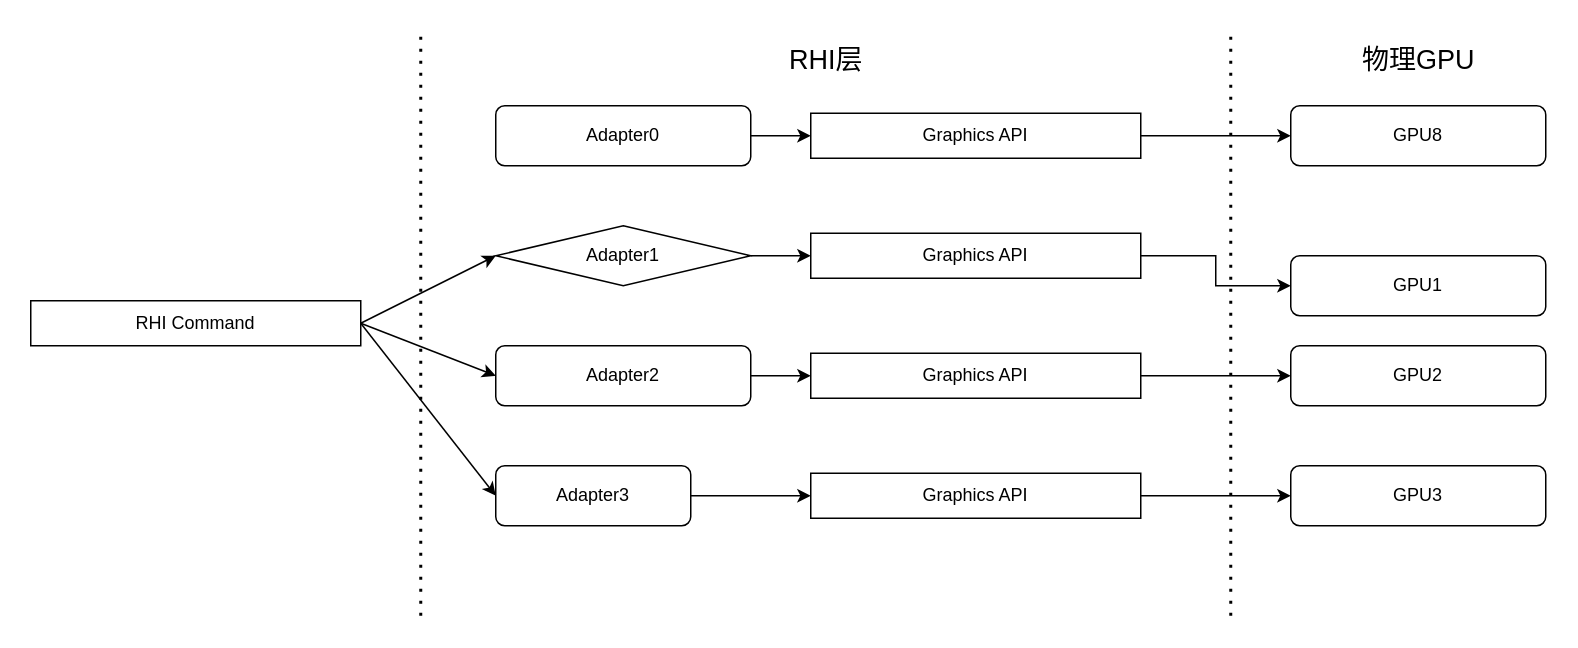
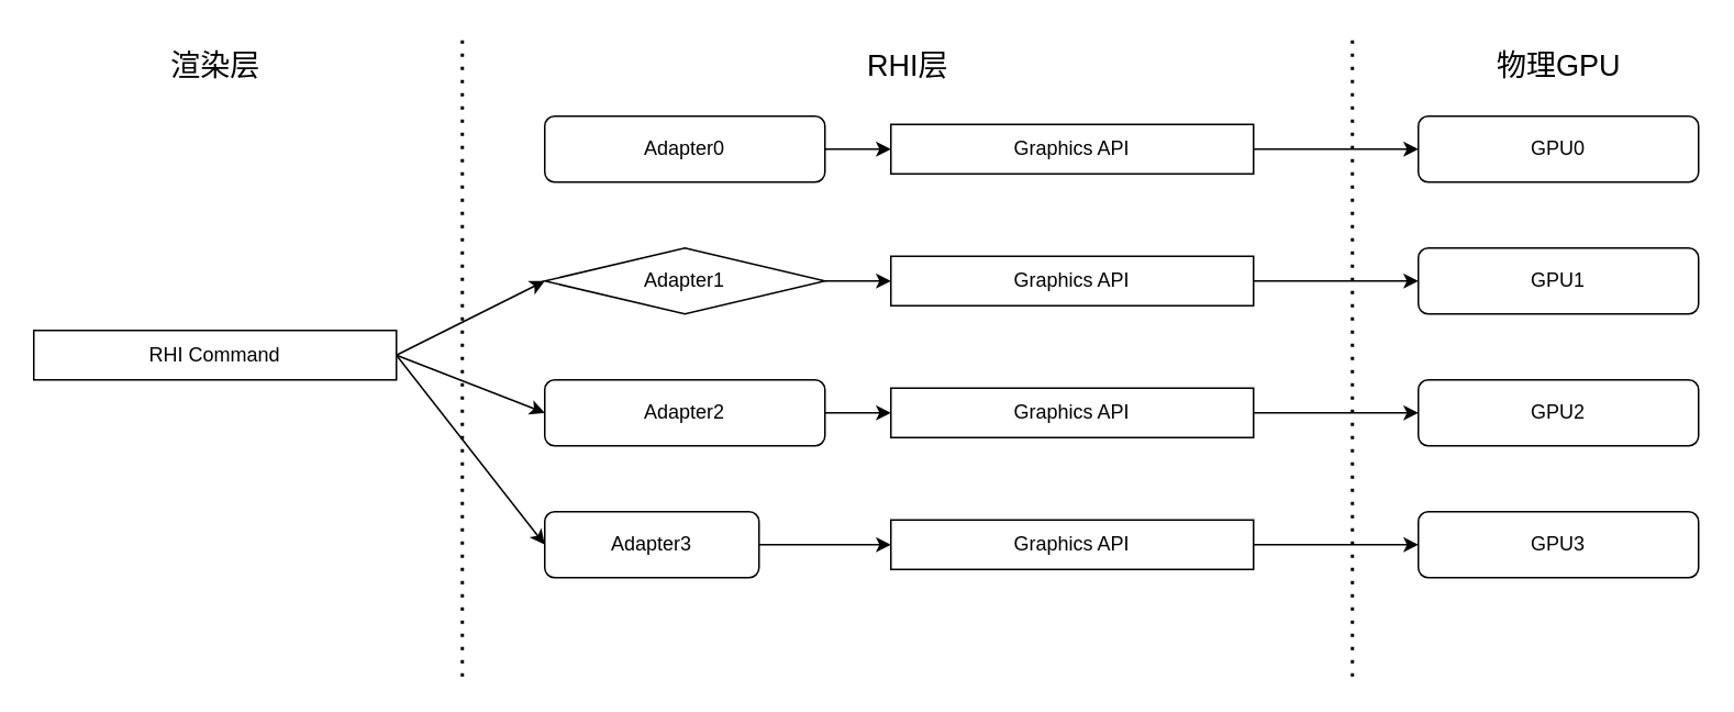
  <mxCell id="0" />
  <mxCell id="1" parent="0" />
  <mxCell id="2" value="" style="endArrow=none;dashed=1;html=1;dashPattern=1 3;strokeWidth=2;rounded=0;" edge="1" parent="1"><mxGeometry width="50" height="50" relative="1" as="geometry"><mxPoint x="280" y="410" as="sourcePoint" /><mxPoint x="280" y="20" as="targetPoint" /></mxGeometry></mxCell>
  <mxCell id="3" value="RHI Command" style="rounded=0;whiteSpace=wrap;html=1;" vertex="1" parent="1"><mxGeometry x="20" y="200" width="220" height="30" as="geometry" /></mxCell>
  <mxCell id="4" value="Adapter0" style="rounded=1;whiteSpace=wrap;html=1;" vertex="1" parent="1"><mxGeometry x="330" y="70" width="170" height="40" as="geometry" /></mxCell>
  <mxCell id="5" value="Adapter1" style="rhombus;whiteSpace=wrap;html=1;" vertex="1" parent="1"><mxGeometry x="330" y="150" width="170" height="40" as="geometry" /></mxCell>
  <mxCell id="6" value="Adapter2" style="rounded=1;whiteSpace=wrap;html=1;" vertex="1" parent="1"><mxGeometry x="330" y="230" width="170" height="40" as="geometry" /></mxCell>
  <mxCell id="7" style="edgeStyle=orthogonalEdgeStyle;rounded=0;orthogonalLoop=1;jettySize=auto;html=1;entryX=0;entryY=0.5;entryDx=0;entryDy=0;" edge="1" parent="1" source="8" target="15"><mxGeometry relative="1" as="geometry" /></mxCell>
  <mxCell id="8" value="Adapter3" style="rounded=1;whiteSpace=wrap;html=1;" vertex="1" parent="1"><mxGeometry x="330" y="310" width="130" height="40" as="geometry" /></mxCell>
  <mxCell id="9" value="Graphics API" style="rounded=0;whiteSpace=wrap;html=1;" vertex="1" parent="1"><mxGeometry x="540" y="75" width="220" height="30" as="geometry" /></mxCell>
  <mxCell id="10" style="edgeStyle=orthogonalEdgeStyle;rounded=0;orthogonalLoop=1;jettySize=auto;html=1;entryX=0;entryY=0.5;entryDx=0;entryDy=0;" edge="1" parent="1" source="11" target="17"><mxGeometry relative="1" as="geometry" /></mxCell>
  <mxCell id="11" value="Graphics API" style="rounded=0;whiteSpace=wrap;html=1;" vertex="1" parent="1"><mxGeometry x="540" y="155" width="220" height="30" as="geometry" /></mxCell>
  <mxCell id="12" style="edgeStyle=orthogonalEdgeStyle;rounded=0;orthogonalLoop=1;jettySize=auto;html=1;" edge="1" parent="1" source="13" target="18"><mxGeometry relative="1" as="geometry" /></mxCell>
  <mxCell id="13" value="Graphics API" style="rounded=0;whiteSpace=wrap;html=1;" vertex="1" parent="1"><mxGeometry x="540" y="235" width="220" height="30" as="geometry" /></mxCell>
  <mxCell id="14" style="edgeStyle=orthogonalEdgeStyle;rounded=0;orthogonalLoop=1;jettySize=auto;html=1;entryX=0;entryY=0.5;entryDx=0;entryDy=0;" edge="1" parent="1" source="15" target="19"><mxGeometry relative="1" as="geometry" /></mxCell>
  <mxCell id="15" value="Graphics API" style="rounded=0;whiteSpace=wrap;html=1;" vertex="1" parent="1"><mxGeometry x="540" y="315" width="220" height="30" as="geometry" /></mxCell>
- <mxCell id="16" value="GPU8" style="rounded=1;whiteSpace=wrap;html=1;" vertex="1" parent="1"><mxGeometry x="860" y="70" width="170" height="40" as="geometry" /></mxCell>
- <mxCell id="17" value="GPU1" style="rounded=1;whiteSpace=wrap;html=1;" vertex="1" parent="1"><mxGeometry x="860" y="170" width="170" height="40" as="geometry" /></mxCell>
+ <mxCell id="16" value="GPU0" style="rounded=1;whiteSpace=wrap;html=1;" vertex="1" parent="1"><mxGeometry x="860" y="70" width="170" height="40" as="geometry" /></mxCell>
+ <mxCell id="17" value="GPU1" style="rounded=1;whiteSpace=wrap;html=1;" vertex="1" parent="1"><mxGeometry x="860" y="150" width="170" height="40" as="geometry" /></mxCell>
  <mxCell id="18" value="GPU2" style="rounded=1;whiteSpace=wrap;html=1;" vertex="1" parent="1"><mxGeometry x="860" y="230" width="170" height="40" as="geometry" /></mxCell>
  <mxCell id="19" value="GPU3" style="rounded=1;whiteSpace=wrap;html=1;" vertex="1" parent="1"><mxGeometry x="860" y="310" width="170" height="40" as="geometry" /></mxCell>
  <mxCell id="20" value="" style="endArrow=classic;html=1;rounded=0;exitX=1;exitY=0.5;exitDx=0;exitDy=0;entryX=0;entryY=0.5;entryDx=0;entryDy=0;" edge="1" parent="1" source="3" target="5"><mxGeometry width="50" height="50" relative="1" as="geometry"><mxPoint x="210" y="330" as="sourcePoint" /><mxPoint x="260" y="280" as="targetPoint" /></mxGeometry></mxCell>
  <mxCell id="21" value="" style="endArrow=classic;html=1;rounded=0;exitX=1;exitY=0.5;exitDx=0;exitDy=0;entryX=0;entryY=0.5;entryDx=0;entryDy=0;" edge="1" parent="1" source="3" target="6"><mxGeometry width="50" height="50" relative="1" as="geometry"><mxPoint x="250" y="370" as="sourcePoint" /><mxPoint x="300" y="320" as="targetPoint" /></mxGeometry></mxCell>
  <mxCell id="22" value="" style="endArrow=classic;html=1;rounded=0;exitX=1;exitY=0.5;exitDx=0;exitDy=0;entryX=0;entryY=0.5;entryDx=0;entryDy=0;" edge="1" parent="1" source="3" target="8"><mxGeometry width="50" height="50" relative="1" as="geometry"><mxPoint x="240" y="380" as="sourcePoint" /><mxPoint x="290" y="330" as="targetPoint" /></mxGeometry></mxCell>
  <mxCell id="23" value="" style="endArrow=classic;html=1;rounded=0;exitX=1;exitY=0.5;exitDx=0;exitDy=0;entryX=0;entryY=0.5;entryDx=0;entryDy=0;" edge="1" parent="1" source="4" target="9"><mxGeometry width="50" height="50" relative="1" as="geometry"><mxPoint x="530" y="70" as="sourcePoint" /><mxPoint x="580" y="20" as="targetPoint" /></mxGeometry></mxCell>
  <mxCell id="24" value="" style="endArrow=classic;html=1;rounded=0;exitX=1;exitY=0.5;exitDx=0;exitDy=0;entryX=0;entryY=0.5;entryDx=0;entryDy=0;" edge="1" parent="1" source="9" target="16"><mxGeometry width="50" height="50" relative="1" as="geometry"><mxPoint x="790" y="80" as="sourcePoint" /><mxPoint x="840" y="30" as="targetPoint" /></mxGeometry></mxCell>
  <mxCell id="25" value="" style="endArrow=classic;html=1;rounded=0;exitX=1;exitY=0.5;exitDx=0;exitDy=0;entryX=0;entryY=0.5;entryDx=0;entryDy=0;" edge="1" parent="1" source="5" target="11"><mxGeometry width="50" height="50" relative="1" as="geometry"><mxPoint x="540" y="140" as="sourcePoint" /><mxPoint x="590" y="90" as="targetPoint" /></mxGeometry></mxCell>
  <mxCell id="26" value="" style="endArrow=classic;html=1;rounded=0;exitX=1;exitY=0.5;exitDx=0;exitDy=0;entryX=0;entryY=0.5;entryDx=0;entryDy=0;" edge="1" parent="1" source="6" target="13"><mxGeometry width="50" height="50" relative="1" as="geometry"><mxPoint x="640" y="440" as="sourcePoint" /><mxPoint x="690" y="390" as="targetPoint" /></mxGeometry></mxCell>
  <mxCell id="27" value="" style="endArrow=none;dashed=1;html=1;dashPattern=1 3;strokeWidth=2;rounded=0;" edge="1" parent="1"><mxGeometry width="50" height="50" relative="1" as="geometry"><mxPoint x="820" y="410" as="sourcePoint" /><mxPoint x="820" y="20" as="targetPoint" /></mxGeometry></mxCell>
+ <mxCell id="28" value="&lt;font style=&quot;font-size: 18px;&quot;&gt;渲染层&lt;/font&gt;" style="text;html=1;align=center;verticalAlign=middle;resizable=0;points=[];autosize=1;strokeColor=none;fillColor=none;" vertex="1" parent="1"><mxGeometry x="90" y="20" width="80" height="40" as="geometry" /></mxCell>
  <mxCell id="29" value="&lt;font style=&quot;font-size: 18px;&quot;&gt;RHI层&lt;/font&gt;" style="text;html=1;align=center;verticalAlign=middle;resizable=0;points=[];autosize=1;strokeColor=none;fillColor=none;" vertex="1" parent="1"><mxGeometry x="515" y="20" width="70" height="40" as="geometry" /></mxCell>
  <mxCell id="30" value="&lt;span style=&quot;font-size: 18px;&quot;&gt;物理GPU&lt;/span&gt;" style="text;html=1;align=center;verticalAlign=middle;resizable=0;points=[];autosize=1;strokeColor=none;fillColor=none;" vertex="1" parent="1"><mxGeometry x="895" y="20" width="100" height="40" as="geometry" /></mxCell>
